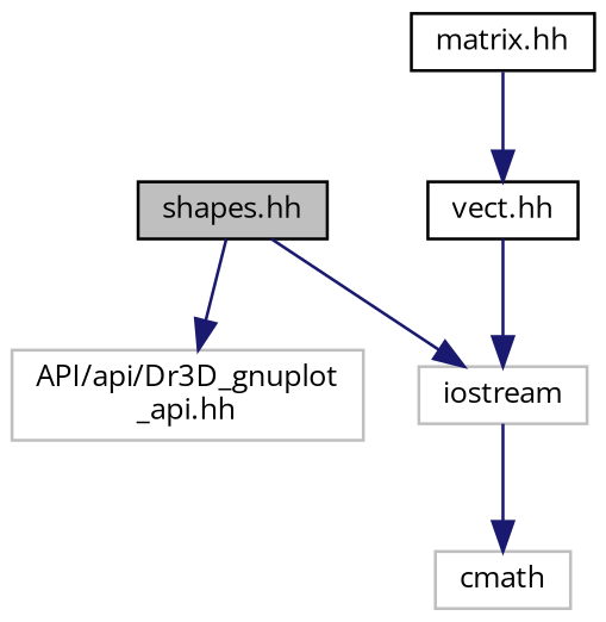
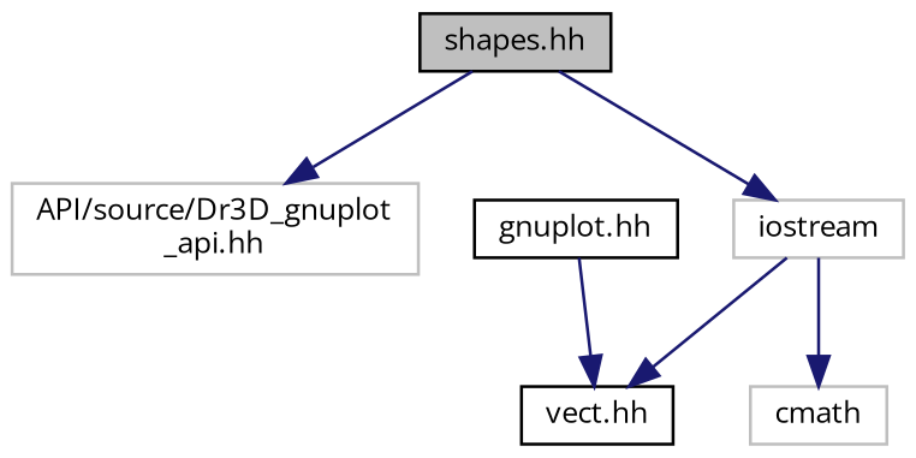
  digraph {
    fontname="Open Sans"
    node [color=black fillcolor=white fontname="Open Sans" fontsize=10 shape=record style=filled]
    edge [color=midnightblue fontname="Open Sans" fontsize=10 labelfontname=Helvetica labelfontsize=10 style=solid]
    n1 [fillcolor=grey75 fontcolor=black height=0.2 label="shapes.hh" width=0.4]
-   n2 [color=grey75 height=0.2 label="API/api/Dr3D_gnuplot\l_api.hh" width=0.4]
+   n2 [color=grey75 height=0.2 label="API/source/Dr3D_gnuplot\l_api.hh" width=0.4]
    n3 [color=grey75 height=0.2 label=iostream width=0.4]
-   n4 [height=0.2 label="matrix.hh" width=0.4]
+   n4 [height=0.2 label="gnuplot.hh" width=0.4]
    n5 [height=0.2 label="vect.hh" width=0.4]
    n6 [color=grey75 height=0.2 label=cmath width=0.4]
    n1 -> n2
    n1 -> n3
    n3 -> n6
    n4 -> n5
-   n5 -> n3
+   n3 -> n5
  }
